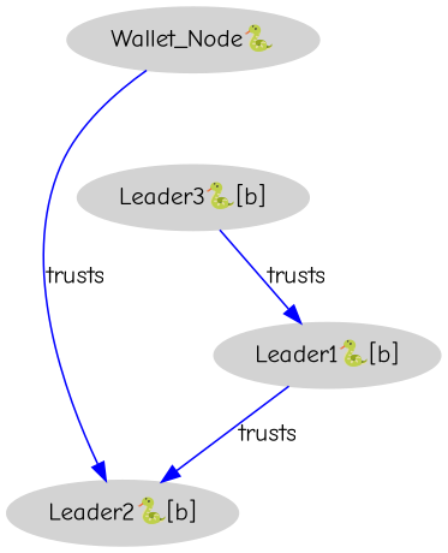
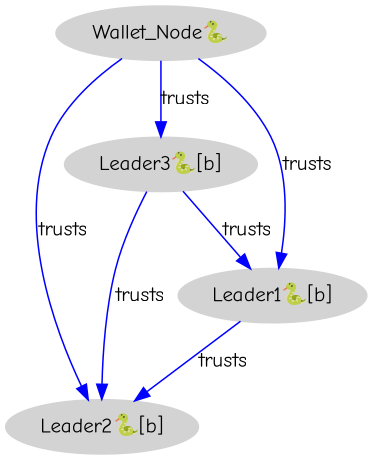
  digraph {
    fontname="Comic Neue"
    node [color=lightgrey fontname="Comic Neue" style=filled]
    edge [color=blue fontname="Comic Neue"]
    "Wallet_Node🐍"
    "Leader3🐍[b]"
    "Leader2🐍[b]"
    "Leader1🐍[b]"
    subgraph sub_1 {
      "Wallet_Node🐍"
      "Leader3🐍[b]"
      "Leader2🐍[b]"
      "Leader1🐍[b]"
    }
+   "Wallet_Node🐍" -> "Leader3🐍[b]" [label=trusts]
    "Wallet_Node🐍" -> "Leader2🐍[b]" [label=trusts]
+   "Wallet_Node🐍" -> "Leader1🐍[b]" [label=trusts]
+   "Leader3🐍[b]" -> "Leader2🐍[b]" [label=trusts]
    "Leader3🐍[b]" -> "Leader1🐍[b]" [label=trusts]
    "Leader1🐍[b]" -> "Leader2🐍[b]" [label=trusts]
  }
